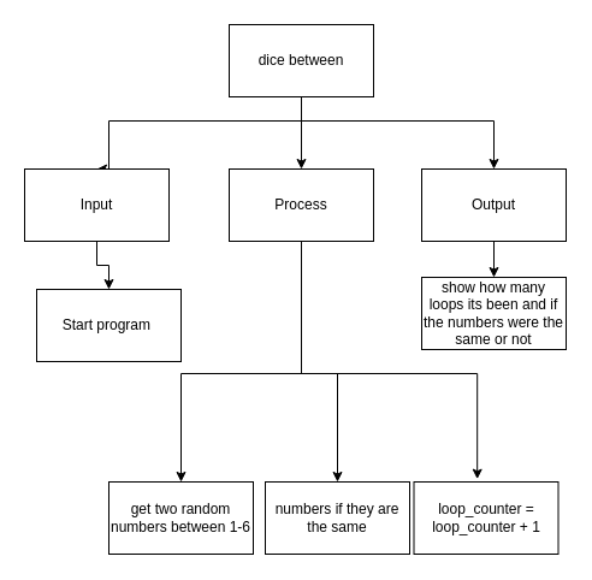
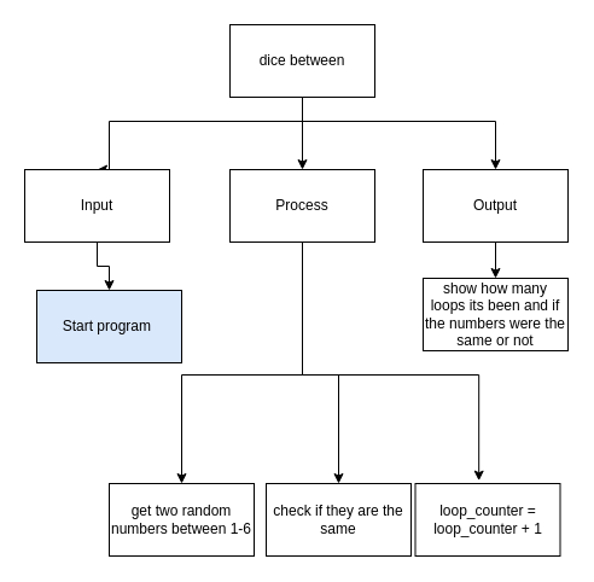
  <mxCell id="0" />
  <mxCell id="1" parent="0" />
  <mxCell id="2" style="edgeStyle=none;html=1;entryX=0.5;entryY=0;entryDx=0;entryDy=0;rounded=0;" parent="1" source="5" target="9" edge="1"><mxGeometry relative="1" as="geometry" /></mxCell>
  <mxCell id="3" style="edgeStyle=orthogonalEdgeStyle;rounded=0;html=1;entryX=0.5;entryY=0;entryDx=0;entryDy=0;" parent="1" source="5" target="15" edge="1"><mxGeometry relative="1" as="geometry"><Array as="points"><mxPoint x="250" y="100" /><mxPoint x="90" y="100" /></Array></mxGeometry></mxCell>
  <mxCell id="4" style="edgeStyle=orthogonalEdgeStyle;rounded=0;html=1;" parent="1" source="5" target="11" edge="1"><mxGeometry relative="1" as="geometry"><Array as="points"><mxPoint x="250" y="100" /><mxPoint x="410" y="100" /></Array></mxGeometry></mxCell>
  <mxCell id="5" value="dice between" style="rounded=0;whiteSpace=wrap;html=1;" parent="1" vertex="1"><mxGeometry x="190" y="20" width="120" height="60" as="geometry" /></mxCell>
  <mxCell id="6" style="edgeStyle=orthogonalEdgeStyle;rounded=0;html=1;entryX=0.5;entryY=0;entryDx=0;entryDy=0;" parent="1" source="9" target="17" edge="1"><mxGeometry relative="1" as="geometry"><Array as="points"><mxPoint x="250" y="310" /><mxPoint x="150" y="310" /></Array></mxGeometry></mxCell>
  <mxCell id="7" style="edgeStyle=orthogonalEdgeStyle;rounded=0;html=1;entryX=0.439;entryY=-0.039;entryDx=0;entryDy=0;entryPerimeter=0;" parent="1" source="9" target="19" edge="1"><mxGeometry relative="1" as="geometry"><Array as="points"><mxPoint x="250" y="310" /><mxPoint x="396" y="310" /></Array></mxGeometry></mxCell>
  <mxCell id="8" style="edgeStyle=orthogonalEdgeStyle;rounded=0;html=1;entryX=0.5;entryY=0;entryDx=0;entryDy=0;" parent="1" source="9" target="20" edge="1"><mxGeometry relative="1" as="geometry"><Array as="points"><mxPoint x="250" y="310" /><mxPoint x="280" y="310" /></Array></mxGeometry></mxCell>
  <mxCell id="9" value="Process" style="rounded=0;whiteSpace=wrap;html=1;" parent="1" vertex="1"><mxGeometry x="190" y="140" width="120" height="60" as="geometry" /></mxCell>
  <mxCell id="10" style="edgeStyle=orthogonalEdgeStyle;rounded=0;html=1;" parent="1" source="11" target="16" edge="1"><mxGeometry relative="1" as="geometry" /></mxCell>
  <mxCell id="11" value="Output" style="rounded=0;whiteSpace=wrap;html=1;" parent="1" vertex="1"><mxGeometry x="350" y="140" width="120" height="60" as="geometry" /></mxCell>
  <mxCell id="12" style="edgeStyle=orthogonalEdgeStyle;html=1;entryX=0.5;entryY=0;entryDx=0;entryDy=0;strokeColor=none;" parent="1" source="15" target="18" edge="1"><mxGeometry relative="1" as="geometry" /></mxCell>
  <mxCell id="13" style="edgeStyle=orthogonalEdgeStyle;html=1;entryX=0.5;entryY=0;entryDx=0;entryDy=0;strokeColor=none;rounded=0;" parent="1" source="15" target="18" edge="1"><mxGeometry relative="1" as="geometry" /></mxCell>
  <mxCell id="14" style="edgeStyle=orthogonalEdgeStyle;rounded=0;html=1;entryX=0.5;entryY=0;entryDx=0;entryDy=0;" parent="1" source="15" target="18" edge="1"><mxGeometry relative="1" as="geometry" /></mxCell>
  <mxCell id="15" value="Input" style="rounded=0;whiteSpace=wrap;html=1;" parent="1" vertex="1"><mxGeometry x="20" y="140" width="120" height="60" as="geometry" /></mxCell>
  <mxCell id="16" value="show how many loops its been and if the numbers were the same or not" style="rounded=0;whiteSpace=wrap;html=1;" parent="1" vertex="1"><mxGeometry x="350" y="230" width="120" height="60" as="geometry" /></mxCell>
  <mxCell id="17" value="get two random numbers between 1-6" style="rounded=0;whiteSpace=wrap;html=1;" parent="1" vertex="1"><mxGeometry x="90" y="400" width="120" height="60" as="geometry" /></mxCell>
- <mxCell id="18" value="Start program&amp;nbsp;" style="rounded=0;whiteSpace=wrap;html=1;" parent="1" vertex="1"><mxGeometry x="30" y="240" width="120" height="60" as="geometry" /></mxCell>
+ <mxCell id="18" value="Start program&amp;nbsp;" style="rounded=0;whiteSpace=wrap;html=1;fillColor=#dae8fc;" parent="1" vertex="1"><mxGeometry x="30" y="240" width="120" height="60" as="geometry" /></mxCell>
  <mxCell id="19" value="loop_counter = loop_counter + 1" style="rounded=0;whiteSpace=wrap;html=1;" parent="1" vertex="1"><mxGeometry x="343.5" y="400" width="120" height="60" as="geometry" /></mxCell>
- <mxCell id="20" value="numbers if they are the same" style="rounded=0;whiteSpace=wrap;html=1;" parent="1" vertex="1"><mxGeometry x="220" y="400" width="120" height="60" as="geometry" /></mxCell>
+ <mxCell id="20" value="check if they are the same" style="rounded=0;whiteSpace=wrap;html=1;" parent="1" vertex="1"><mxGeometry x="220" y="400" width="120" height="60" as="geometry" /></mxCell>
